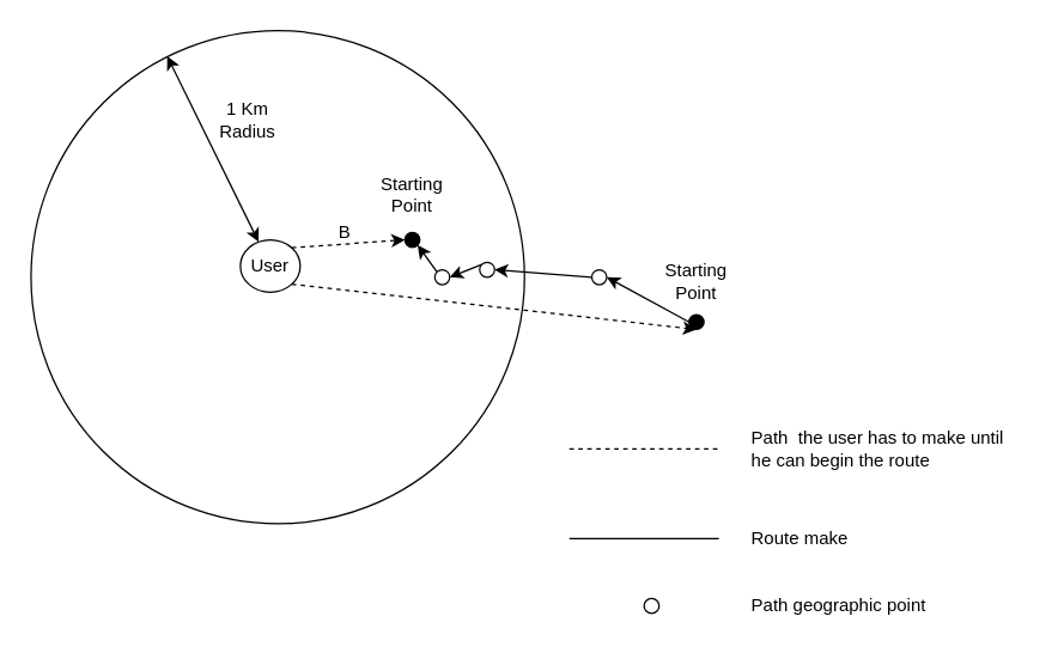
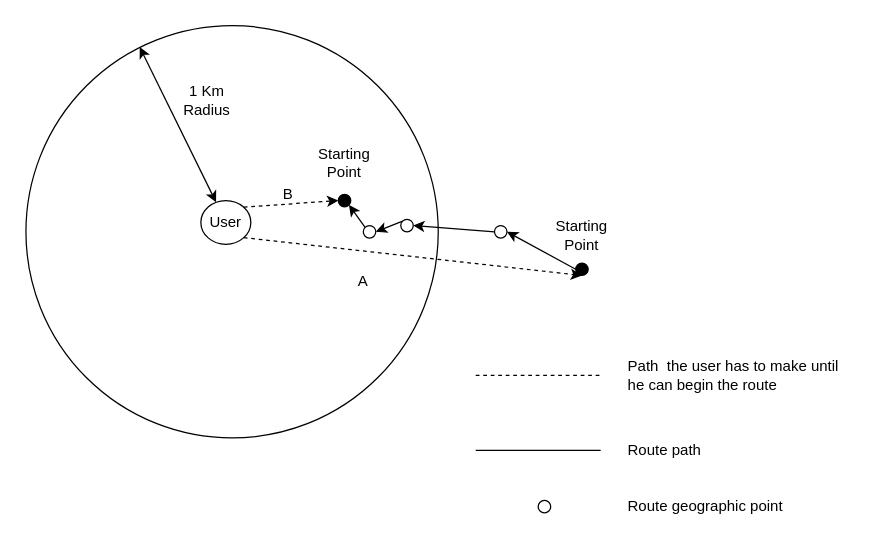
  <mxCell id="0" />
  <mxCell id="1" parent="0" />
  <mxCell id="2" value="" style="ellipse;whiteSpace=wrap;html=1;aspect=fixed;" vertex="1" parent="1"><mxGeometry x="20" y="20" width="330" height="330" as="geometry" /></mxCell>
  <mxCell id="3" value="User" style="ellipse;whiteSpace=wrap;html=1;aspect=fixed;" vertex="1" parent="1"><mxGeometry x="160" y="160" width="40" height="35" as="geometry" /></mxCell>
  <mxCell id="4" value="" style="endArrow=classic;startArrow=classic;html=1;entryX=0.276;entryY=0.052;entryDx=0;entryDy=0;entryPerimeter=0;" edge="1" parent="1" source="3" target="2"><mxGeometry width="50" height="50" relative="1" as="geometry"><mxPoint x="20" y="420" as="sourcePoint" /><mxPoint x="70" y="370" as="targetPoint" /></mxGeometry></mxCell>
  <mxCell id="5" value="1 Km Radius" style="text;html=1;strokeColor=none;fillColor=none;align=center;verticalAlign=middle;whiteSpace=wrap;rounded=0;" vertex="1" parent="1"><mxGeometry x="145" y="65" width="40" height="30" as="geometry" /></mxCell>
  <mxCell id="6" value="" style="ellipse;whiteSpace=wrap;html=1;aspect=fixed;fillColor=#FFFFFF;" vertex="1" parent="1"><mxGeometry x="320" y="175" width="10" height="10" as="geometry" /></mxCell>
  <mxCell id="7" value="Starting Point" style="text;html=1;strokeColor=none;fillColor=none;align=center;verticalAlign=middle;whiteSpace=wrap;rounded=0;" vertex="1" parent="1"><mxGeometry x="445" y="170" width="40" height="35" as="geometry" /></mxCell>
  <mxCell id="8" value="" style="ellipse;whiteSpace=wrap;html=1;aspect=fixed;fillColor=#000000;" vertex="1" parent="1"><mxGeometry x="460" y="210" width="10" height="10" as="geometry" /></mxCell>
  <mxCell id="9" value="" style="ellipse;whiteSpace=wrap;html=1;aspect=fixed;fillColor=#FFFFFF;" vertex="1" parent="1"><mxGeometry x="395" y="180" width="10" height="10" as="geometry" /></mxCell>
  <mxCell id="10" value="" style="ellipse;whiteSpace=wrap;html=1;aspect=fixed;fillColor=#FFFFFF;" vertex="1" parent="1"><mxGeometry x="290" y="180" width="10" height="10" as="geometry" /></mxCell>
  <mxCell id="11" value="" style="ellipse;whiteSpace=wrap;html=1;aspect=fixed;fillColor=#000000;" vertex="1" parent="1"><mxGeometry x="270" y="155" width="10" height="10" as="geometry" /></mxCell>
  <mxCell id="12" value="" style="endArrow=classic;html=1;entryX=1;entryY=0.5;entryDx=0;entryDy=0;exitX=0;exitY=0.5;exitDx=0;exitDy=0;" edge="1" parent="1" source="8" target="9"><mxGeometry width="50" height="50" relative="1" as="geometry"><mxPoint x="440" y="290" as="sourcePoint" /><mxPoint x="490" y="240" as="targetPoint" /></mxGeometry></mxCell>
  <mxCell id="13" value="" style="endArrow=classic;html=1;entryX=1;entryY=0.5;entryDx=0;entryDy=0;exitX=0;exitY=0.5;exitDx=0;exitDy=0;" edge="1" parent="1" source="9" target="6"><mxGeometry width="50" height="50" relative="1" as="geometry"><mxPoint x="270" y="270" as="sourcePoint" /><mxPoint x="320" y="220" as="targetPoint" /></mxGeometry></mxCell>
  <mxCell id="14" value="" style="endArrow=classic;html=1;entryX=1;entryY=0.5;entryDx=0;entryDy=0;exitX=0;exitY=0;exitDx=0;exitDy=0;" edge="1" parent="1" source="6" target="10"><mxGeometry width="50" height="50" relative="1" as="geometry"><mxPoint x="280" y="260" as="sourcePoint" /><mxPoint x="298" y="189" as="targetPoint" /></mxGeometry></mxCell>
  <mxCell id="15" value="" style="endArrow=classic;html=1;entryX=1;entryY=1;entryDx=0;entryDy=0;exitX=0;exitY=0;exitDx=0;exitDy=0;" edge="1" parent="1" source="10" target="11"><mxGeometry width="50" height="50" relative="1" as="geometry"><mxPoint x="240" y="240" as="sourcePoint" /><mxPoint x="290" y="190" as="targetPoint" /></mxGeometry></mxCell>
  <mxCell id="16" value="" style="endArrow=classic;dashed=1;html=1;entryX=0.5;entryY=1;entryDx=0;entryDy=0;exitX=1;exitY=1;exitDx=0;exitDy=0;endFill=1;" edge="1" parent="1" source="3" target="8"><mxGeometry width="50" height="50" relative="1" as="geometry"><mxPoint x="230" y="250" as="sourcePoint" /><mxPoint x="180" y="300" as="targetPoint" /><Array as="points" /></mxGeometry></mxCell>
  <mxCell id="17" value="" style="endArrow=none;dashed=1;html=1;" edge="1" parent="1"><mxGeometry width="50" height="50" relative="1" as="geometry"><mxPoint x="380" y="300" as="sourcePoint" /><mxPoint x="480" y="300" as="targetPoint" /></mxGeometry></mxCell>
  <mxCell id="18" value="" style="endArrow=none;html=1;" edge="1" parent="1"><mxGeometry width="50" height="50" relative="1" as="geometry"><mxPoint x="380" y="360" as="sourcePoint" /><mxPoint x="480" y="360" as="targetPoint" /></mxGeometry></mxCell>
- <mxCell id="19" value="Route make" style="text;html=1;strokeColor=none;fillColor=none;align=left;verticalAlign=middle;whiteSpace=wrap;rounded=0;" vertex="1" parent="1"><mxGeometry x="500" y="350" width="70" height="20" as="geometry" /></mxCell>
+ <mxCell id="19" value="Route path" style="text;html=1;strokeColor=none;fillColor=none;align=left;verticalAlign=middle;whiteSpace=wrap;rounded=0;" vertex="1" parent="1"><mxGeometry x="500" y="350" width="70" height="20" as="geometry" /></mxCell>
  <mxCell id="20" value="" style="ellipse;whiteSpace=wrap;html=1;aspect=fixed;fillColor=#FFFFFF;" vertex="1" parent="1"><mxGeometry x="430" y="400" width="10" height="10" as="geometry" /></mxCell>
- <mxCell id="21" value="Path geographic point" style="text;html=1;strokeColor=none;fillColor=none;align=left;verticalAlign=middle;whiteSpace=wrap;rounded=0;" vertex="1" parent="1"><mxGeometry x="500" y="395" width="140" height="20" as="geometry" /></mxCell>
+ <mxCell id="21" value="Route geographic point" style="text;html=1;strokeColor=none;fillColor=none;align=left;verticalAlign=middle;whiteSpace=wrap;rounded=0;" vertex="1" parent="1"><mxGeometry x="500" y="395" width="140" height="20" as="geometry" /></mxCell>
  <mxCell id="22" value="Path&amp;nbsp; the user has to make until he can begin the route" style="text;html=1;strokeColor=none;fillColor=none;align=left;verticalAlign=middle;whiteSpace=wrap;rounded=0;" vertex="1" parent="1"><mxGeometry x="500" y="290" width="185" height="20" as="geometry" /></mxCell>
+ <mxCell id="23" value="A" style="text;html=1;strokeColor=none;fillColor=none;align=center;verticalAlign=middle;whiteSpace=wrap;rounded=0;" vertex="1" parent="1"><mxGeometry x="270" y="215" width="40" height="20" as="geometry" /></mxCell>
  <mxCell id="24" value="" style="endArrow=classic;dashed=1;html=1;exitX=1;exitY=0;exitDx=0;exitDy=0;entryX=0;entryY=0.5;entryDx=0;entryDy=0;endFill=1;" edge="1" parent="1" source="3" target="11"><mxGeometry width="50" height="50" relative="1" as="geometry"><mxPoint x="210" y="170" as="sourcePoint" /><mxPoint x="260" y="120" as="targetPoint" /></mxGeometry></mxCell>
  <mxCell id="25" value="B" style="text;html=1;strokeColor=none;fillColor=none;align=center;verticalAlign=middle;whiteSpace=wrap;rounded=0;" vertex="1" parent="1"><mxGeometry x="210" y="145" width="40" height="20" as="geometry" /></mxCell>
  <mxCell id="26" value="Starting Point" style="text;html=1;strokeColor=none;fillColor=none;align=center;verticalAlign=middle;whiteSpace=wrap;rounded=0;" vertex="1" parent="1"><mxGeometry x="255" y="112.5" width="40" height="35" as="geometry" /></mxCell>
